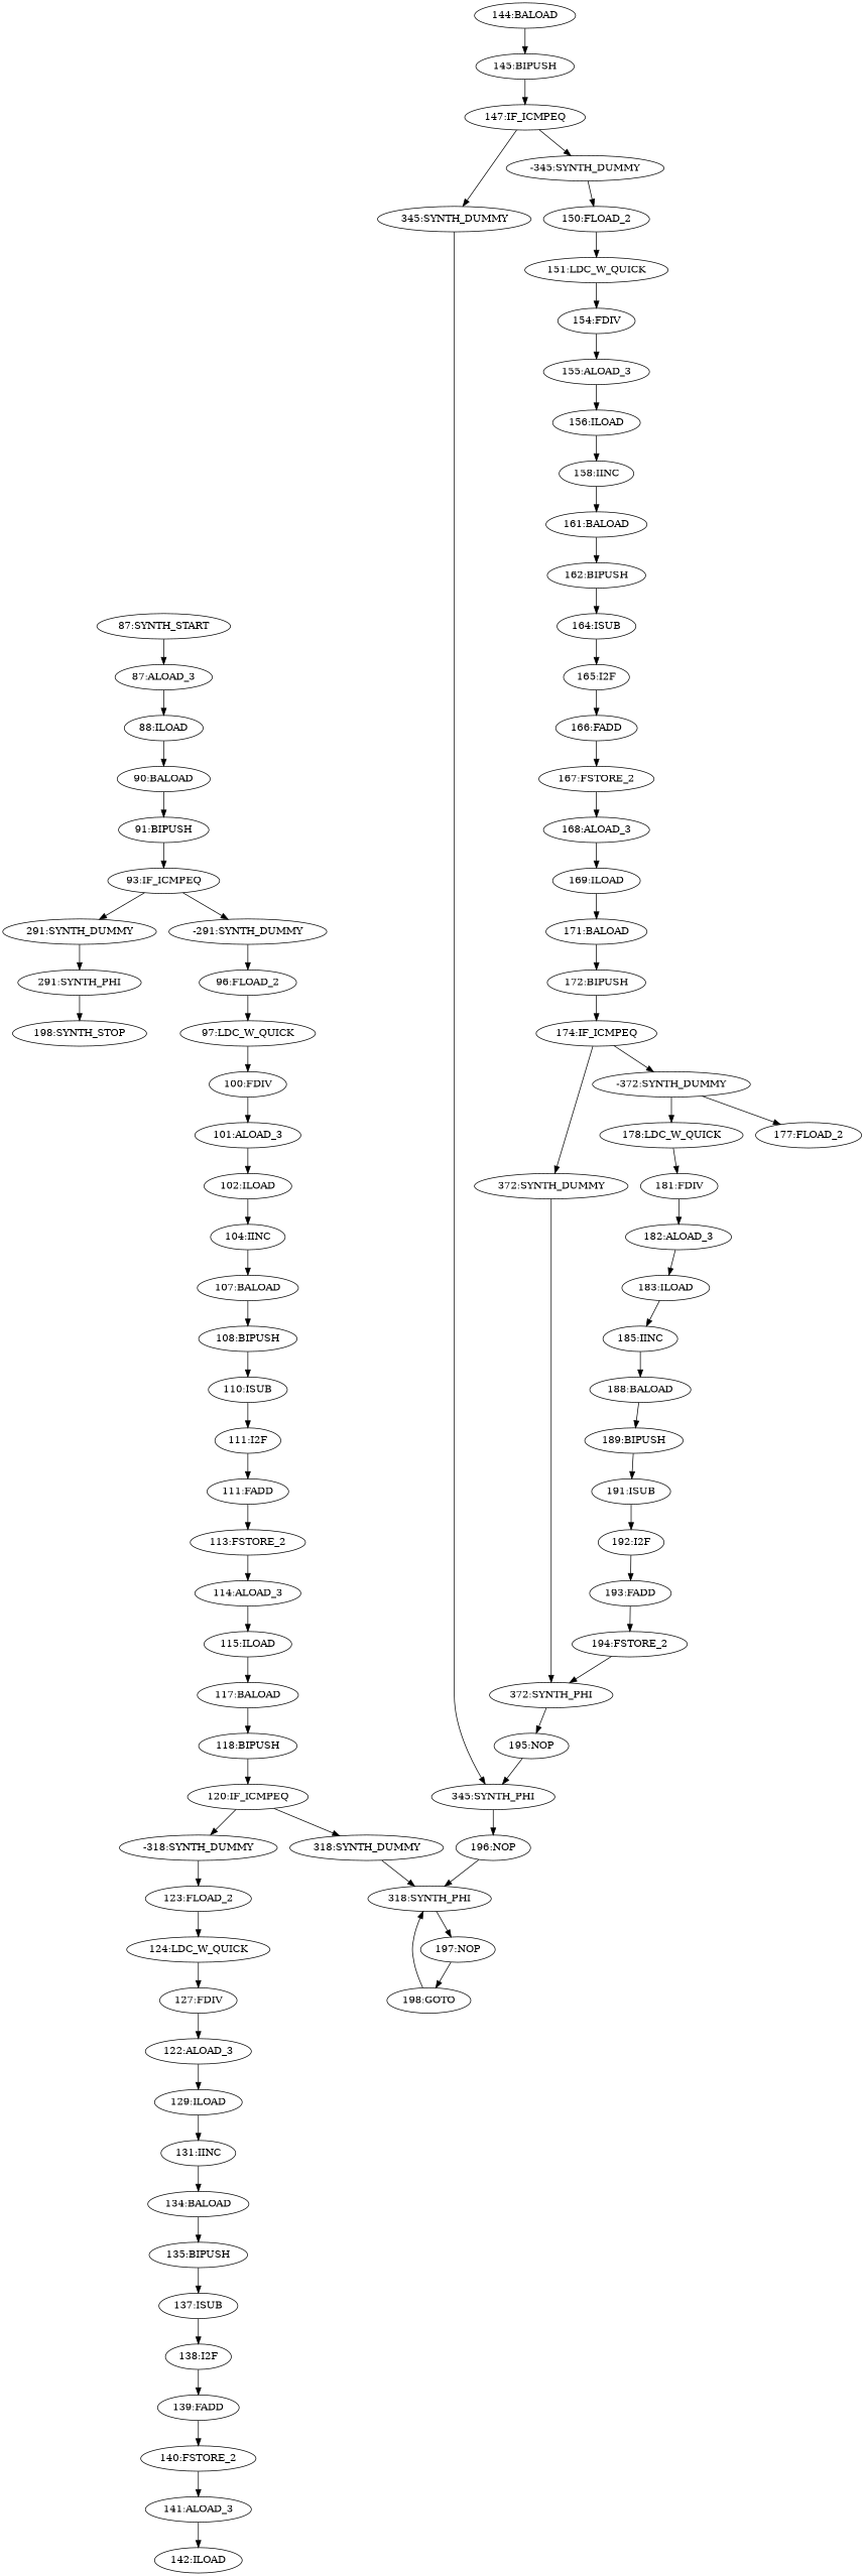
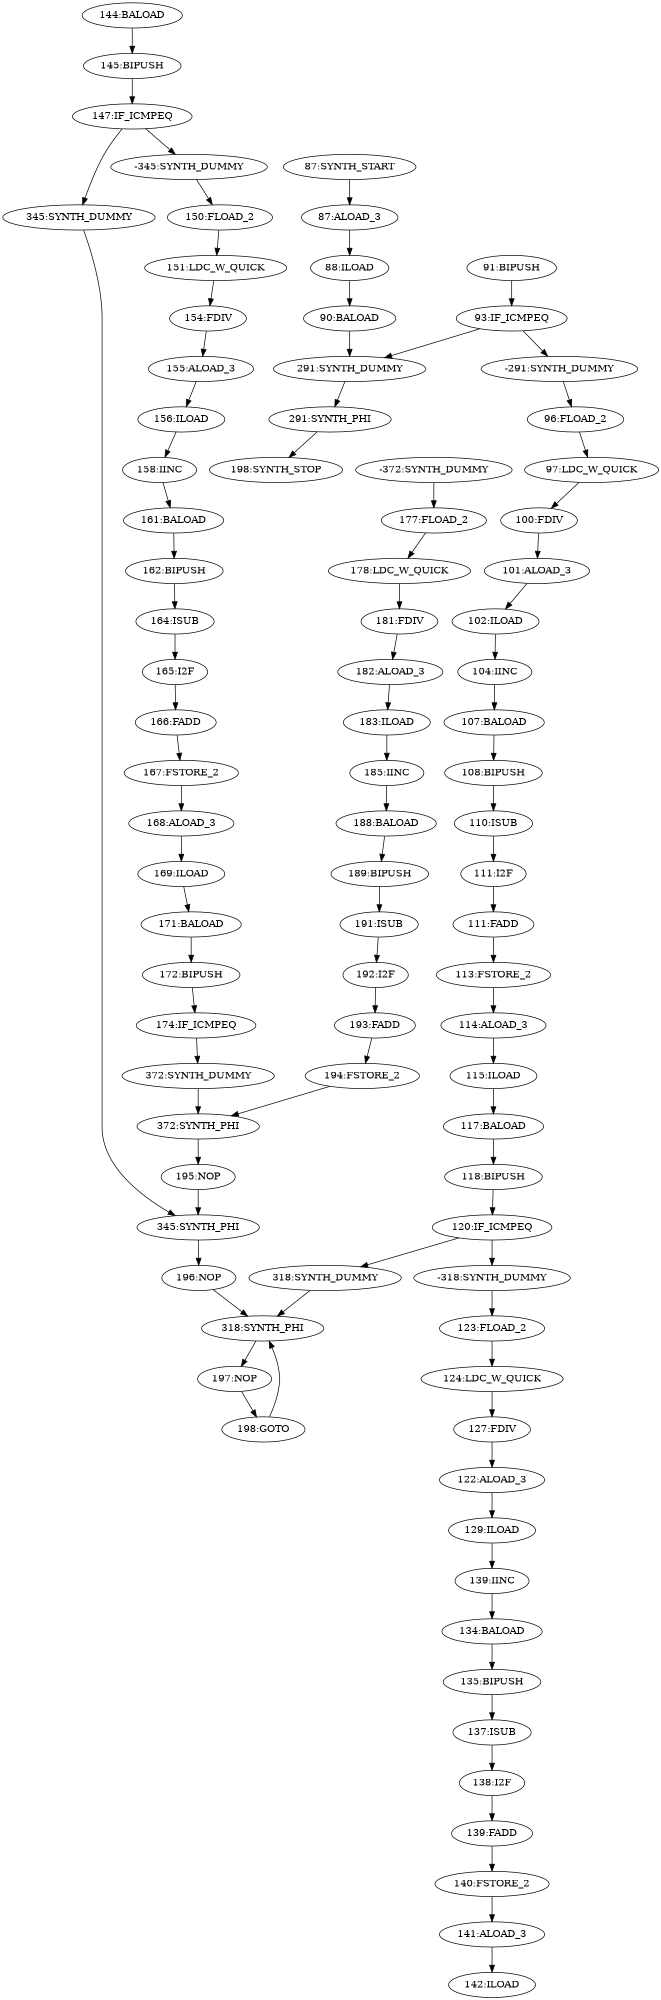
  digraph {
    "87:SYNTH_START"
    "87:ALOAD_3"
    "88:ILOAD"
    "90:BALOAD"
    "91:BIPUSH"
    "93:IF_ICMPEQ"
    "291:SYNTH_DUMMY"
    "-291:SYNTH_DUMMY"
    "291:SYNTH_PHI"
    "96:FLOAD_2"
    "198:SYNTH_STOP"
    "97:LDC_W_QUICK"
    "100:FDIV"
    "101:ALOAD_3"
    "102:ILOAD"
    "104:IINC"
    "107:BALOAD"
    "108:BIPUSH"
    "110:ISUB"
    "111:I2F"
    n21 [label="111:FADD"]
    "113:FSTORE_2"
    "114:ALOAD_3"
    "115:ILOAD"
    "117:BALOAD"
    "118:BIPUSH"
    "120:IF_ICMPEQ"
    "318:SYNTH_DUMMY"
    "-318:SYNTH_DUMMY"
    "318:SYNTH_PHI"
    "123:FLOAD_2"
    "197:NOP"
    "124:LDC_W_QUICK"
    "198:GOTO"
    "127:FDIV"
    n36 [label="122:ALOAD_3"]
    "129:ILOAD"
-   "131:IINC"
+   "131:IINC" [label="139:IINC"]
    "134:BALOAD"
    "135:BIPUSH"
    "137:ISUB"
    "138:I2F"
    "139:FADD"
    "140:FSTORE_2"
    "141:ALOAD_3"
    "142:ILOAD"
    "144:BALOAD"
    "145:BIPUSH"
    "147:IF_ICMPEQ"
    "345:SYNTH_DUMMY"
    "-345:SYNTH_DUMMY"
    "345:SYNTH_PHI"
    "150:FLOAD_2"
    "196:NOP"
    "151:LDC_W_QUICK"
    "154:FDIV"
    "155:ALOAD_3"
    "156:ILOAD"
    "158:IINC"
    "161:BALOAD"
    "162:BIPUSH"
    "164:ISUB"
    "165:I2F"
    "166:FADD"
    "167:FSTORE_2"
    "168:ALOAD_3"
    "169:ILOAD"
    "171:BALOAD"
    "172:BIPUSH"
    "174:IF_ICMPEQ"
    "372:SYNTH_DUMMY"
    "-372:SYNTH_DUMMY"
    "372:SYNTH_PHI"
    "177:FLOAD_2"
    "195:NOP"
    "178:LDC_W_QUICK"
    "181:FDIV"
    "182:ALOAD_3"
    "183:ILOAD"
    "185:IINC"
    "188:BALOAD"
    "189:BIPUSH"
    "191:ISUB"
    "192:I2F"
    "193:FADD"
    "194:FSTORE_2"
    "87:SYNTH_START" -> "87:ALOAD_3"
    "87:ALOAD_3" -> "88:ILOAD"
    "88:ILOAD" -> "90:BALOAD"
-   "90:BALOAD" -> "91:BIPUSH"
+   "90:BALOAD" -> "291:SYNTH_DUMMY"
    "91:BIPUSH" -> "93:IF_ICMPEQ"
    "93:IF_ICMPEQ" -> "291:SYNTH_DUMMY"
    "93:IF_ICMPEQ" -> "-291:SYNTH_DUMMY"
    "291:SYNTH_DUMMY" -> "291:SYNTH_PHI"
    "-291:SYNTH_DUMMY" -> "96:FLOAD_2"
    "291:SYNTH_PHI" -> "198:SYNTH_STOP"
    "96:FLOAD_2" -> "97:LDC_W_QUICK"
    "97:LDC_W_QUICK" -> "100:FDIV"
    "100:FDIV" -> "101:ALOAD_3"
    "101:ALOAD_3" -> "102:ILOAD"
    "102:ILOAD" -> "104:IINC"
    "104:IINC" -> "107:BALOAD"
    "107:BALOAD" -> "108:BIPUSH"
    "108:BIPUSH" -> "110:ISUB"
    "110:ISUB" -> "111:I2F"
    "111:I2F" -> n21
    n21 -> "113:FSTORE_2"
    "113:FSTORE_2" -> "114:ALOAD_3"
    "114:ALOAD_3" -> "115:ILOAD"
    "115:ILOAD" -> "117:BALOAD"
    "117:BALOAD" -> "118:BIPUSH"
    "118:BIPUSH" -> "120:IF_ICMPEQ"
    "120:IF_ICMPEQ" -> "318:SYNTH_DUMMY"
    "120:IF_ICMPEQ" -> "-318:SYNTH_DUMMY"
    "318:SYNTH_DUMMY" -> "318:SYNTH_PHI"
    "-318:SYNTH_DUMMY" -> "123:FLOAD_2"
    "318:SYNTH_PHI" -> "197:NOP"
    "123:FLOAD_2" -> "124:LDC_W_QUICK"
    "197:NOP" -> "198:GOTO"
    "124:LDC_W_QUICK" -> "127:FDIV"
    "198:GOTO" -> "318:SYNTH_PHI"
    "127:FDIV" -> n36
    n36 -> "129:ILOAD"
    "129:ILOAD" -> "131:IINC"
    "131:IINC" -> "134:BALOAD"
    "134:BALOAD" -> "135:BIPUSH"
    "135:BIPUSH" -> "137:ISUB"
    "137:ISUB" -> "138:I2F"
    "138:I2F" -> "139:FADD"
    "139:FADD" -> "140:FSTORE_2"
    "140:FSTORE_2" -> "141:ALOAD_3"
    "141:ALOAD_3" -> "142:ILOAD"
    "144:BALOAD" -> "145:BIPUSH"
    "145:BIPUSH" -> "147:IF_ICMPEQ"
    "147:IF_ICMPEQ" -> "345:SYNTH_DUMMY"
    "147:IF_ICMPEQ" -> "-345:SYNTH_DUMMY"
    "345:SYNTH_DUMMY" -> "345:SYNTH_PHI"
    "-345:SYNTH_DUMMY" -> "150:FLOAD_2"
    "345:SYNTH_PHI" -> "196:NOP"
    "150:FLOAD_2" -> "151:LDC_W_QUICK"
    "196:NOP" -> "318:SYNTH_PHI"
    "151:LDC_W_QUICK" -> "154:FDIV"
    "154:FDIV" -> "155:ALOAD_3"
    "155:ALOAD_3" -> "156:ILOAD"
    "156:ILOAD" -> "158:IINC"
    "158:IINC" -> "161:BALOAD"
    "161:BALOAD" -> "162:BIPUSH"
    "162:BIPUSH" -> "164:ISUB"
    "164:ISUB" -> "165:I2F"
    "165:I2F" -> "166:FADD"
    "166:FADD" -> "167:FSTORE_2"
    "167:FSTORE_2" -> "168:ALOAD_3"
    "168:ALOAD_3" -> "169:ILOAD"
    "169:ILOAD" -> "171:BALOAD"
    "171:BALOAD" -> "172:BIPUSH"
    "172:BIPUSH" -> "174:IF_ICMPEQ"
    "174:IF_ICMPEQ" -> "372:SYNTH_DUMMY"
-   "174:IF_ICMPEQ" -> "-372:SYNTH_DUMMY"
    "372:SYNTH_DUMMY" -> "372:SYNTH_PHI"
    "-372:SYNTH_DUMMY" -> "177:FLOAD_2"
    "372:SYNTH_PHI" -> "195:NOP"
-   "-372:SYNTH_DUMMY" -> "178:LDC_W_QUICK"
+   "177:FLOAD_2" -> "178:LDC_W_QUICK"
    "195:NOP" -> "345:SYNTH_PHI"
    "178:LDC_W_QUICK" -> "181:FDIV"
    "181:FDIV" -> "182:ALOAD_3"
    "182:ALOAD_3" -> "183:ILOAD"
    "183:ILOAD" -> "185:IINC"
    "185:IINC" -> "188:BALOAD"
    "188:BALOAD" -> "189:BIPUSH"
    "189:BIPUSH" -> "191:ISUB"
    "191:ISUB" -> "192:I2F"
    "192:I2F" -> "193:FADD"
    "193:FADD" -> "194:FSTORE_2"
    "194:FSTORE_2" -> "372:SYNTH_PHI"
  }
